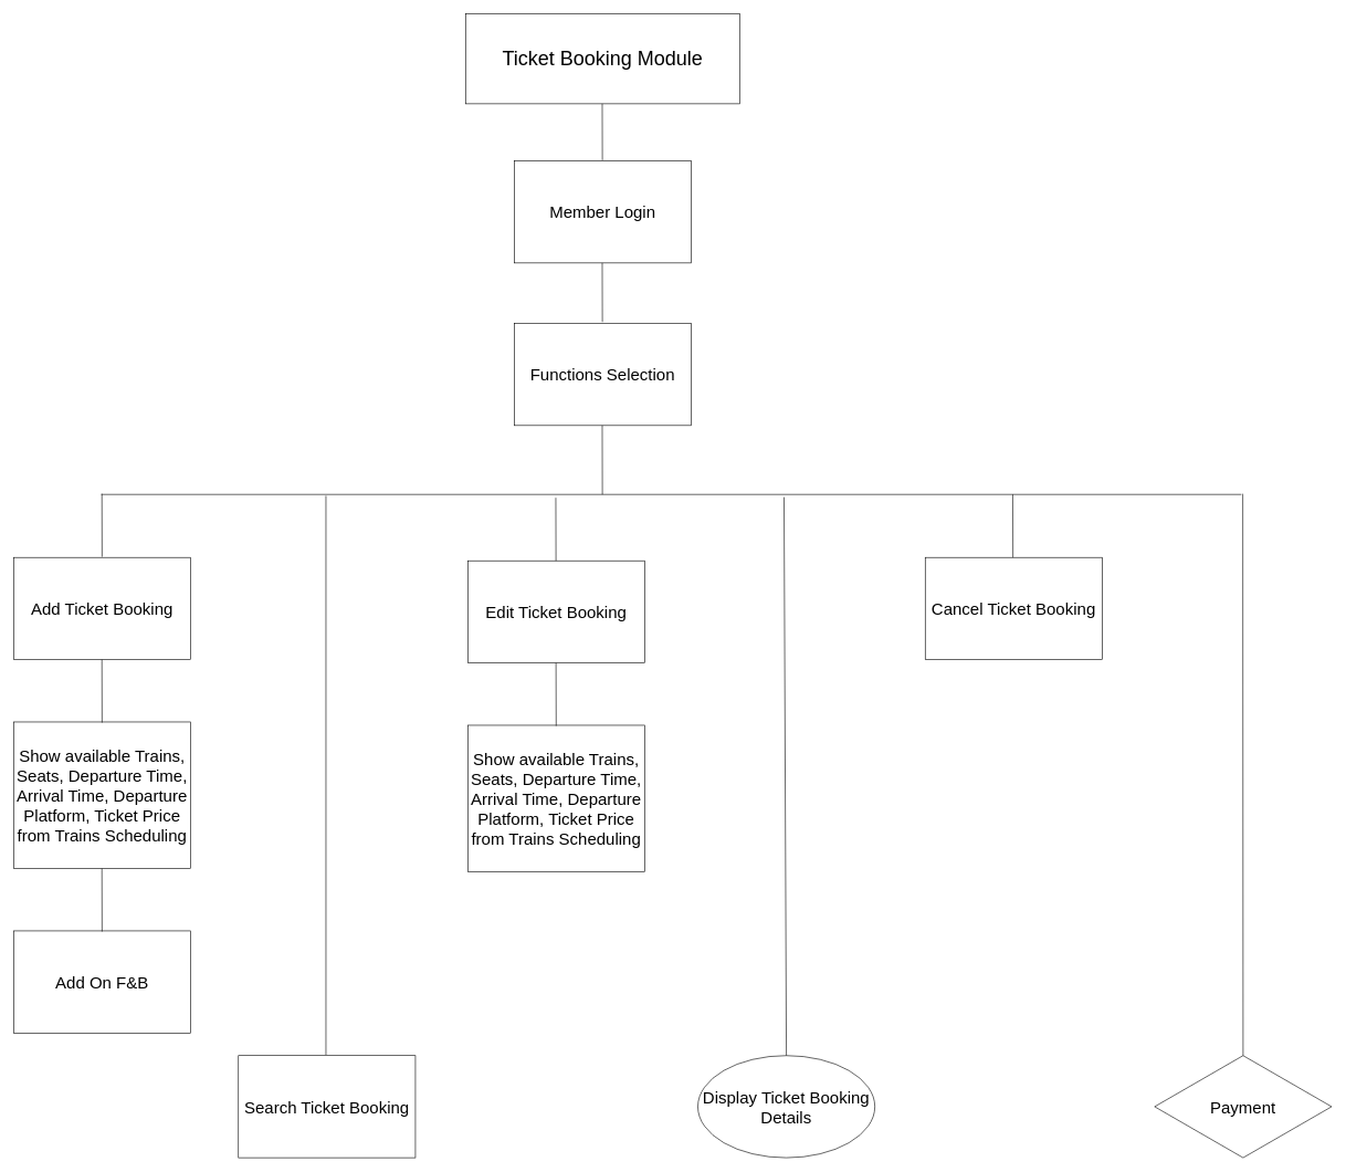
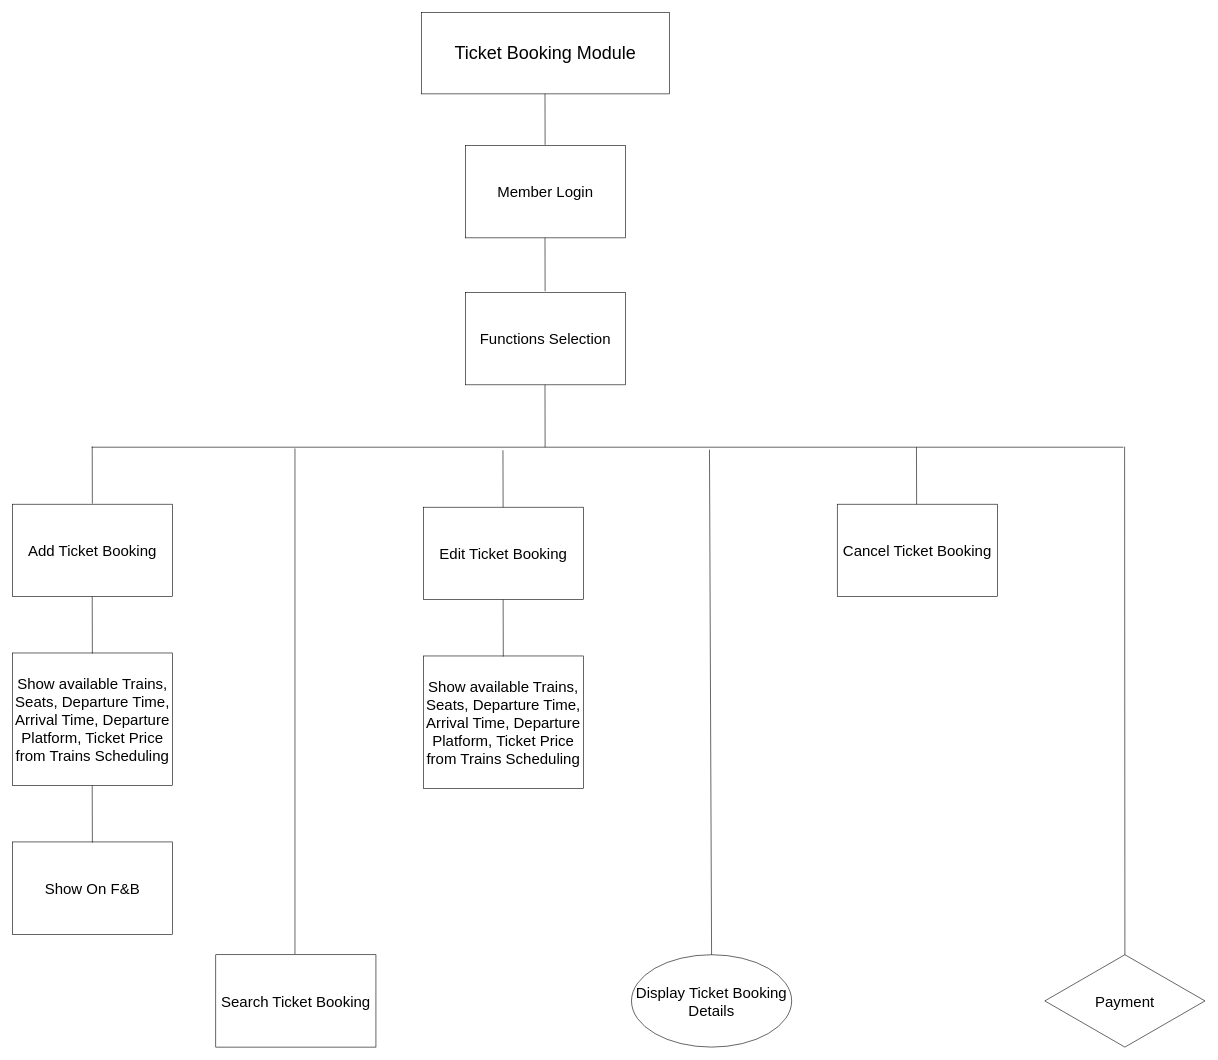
  <mxCell id="0" />
  <mxCell id="1" parent="0" />
  <mxCell id="2" value="&lt;font style=&quot;font-size: 30px;&quot;&gt;Ticket Booking Module&lt;/font&gt;" style="rounded=0;whiteSpace=wrap;html=1;" parent="1" vertex="1"><mxGeometry x="702" y="20" width="413" height="136" as="geometry" /></mxCell>
  <mxCell id="3" style="edgeStyle=none;rounded=0;orthogonalLoop=1;jettySize=auto;html=1;endArrow=none;endFill=0;" parent="1" edge="1"><mxGeometry relative="1" as="geometry"><mxPoint x="907.79" y="156" as="sourcePoint" /><mxPoint x="908" y="241" as="targetPoint" /></mxGeometry></mxCell>
  <mxCell id="4" value="&lt;font style=&quot;font-size: 25px;&quot;&gt;Functions Selection&lt;/font&gt;" style="rounded=0;whiteSpace=wrap;html=1;fontSize=15;" parent="1" vertex="1"><mxGeometry x="775" y="487" width="267" height="154" as="geometry" /></mxCell>
  <mxCell id="5" value="&lt;font style=&quot;font-size: 25px;&quot;&gt;Member Login&lt;/font&gt;" style="rounded=0;whiteSpace=wrap;html=1;fontSize=15;" vertex="1" parent="1"><mxGeometry x="775" y="242" width="267" height="154" as="geometry" /></mxCell>
  <mxCell id="6" style="edgeStyle=none;rounded=0;orthogonalLoop=1;jettySize=auto;html=1;endArrow=none;endFill=0;" edge="1" parent="1"><mxGeometry relative="1" as="geometry"><mxPoint x="907.79" y="396" as="sourcePoint" /><mxPoint x="908" y="485" as="targetPoint" /></mxGeometry></mxCell>
  <mxCell id="7" value="" style="endArrow=none;html=1;rounded=0;" edge="1" parent="1"><mxGeometry width="50" height="50" relative="1" as="geometry"><mxPoint x="152" y="745" as="sourcePoint" /><mxPoint x="1872" y="745" as="targetPoint" /></mxGeometry></mxCell>
  <mxCell id="8" style="edgeStyle=none;rounded=0;orthogonalLoop=1;jettySize=auto;html=1;endArrow=none;endFill=0;" edge="1" parent="1"><mxGeometry relative="1" as="geometry"><mxPoint x="907.79" y="641" as="sourcePoint" /><mxPoint x="908" y="745" as="targetPoint" /></mxGeometry></mxCell>
  <mxCell id="9" value="&lt;font style=&quot;font-size: 25px;&quot;&gt;Add Ticket Booking&lt;/font&gt;" style="rounded=0;whiteSpace=wrap;html=1;fontSize=15;" vertex="1" parent="1"><mxGeometry x="20" y="840" width="267" height="154" as="geometry" /></mxCell>
  <mxCell id="10" value="&lt;font style=&quot;font-size: 25px;&quot;&gt;Edit Ticket Booking&lt;/font&gt;" style="rounded=0;whiteSpace=wrap;html=1;fontSize=15;" vertex="1" parent="1"><mxGeometry x="705" y="845" width="267" height="154" as="geometry" /></mxCell>
  <mxCell id="11" value="&lt;font style=&quot;font-size: 25px;&quot;&gt;Cancel Ticket Booking&lt;/font&gt;" style="rounded=0;whiteSpace=wrap;html=1;fontSize=15;" vertex="1" parent="1"><mxGeometry x="1395" y="840" width="267" height="154" as="geometry" /></mxCell>
  <mxCell id="12" value="&lt;font style=&quot;font-size: 25px;&quot;&gt;Show available Trains, Seats, Departure Time, Arrival Time, Departure Platform, Ticket Price from Trains Scheduling&lt;/font&gt;" style="rounded=0;whiteSpace=wrap;html=1;fontSize=15;" vertex="1" parent="1"><mxGeometry x="20" y="1088" width="267" height="221" as="geometry" /></mxCell>
- <mxCell id="13" value="&lt;font style=&quot;font-size: 25px;&quot;&gt;Add On F&amp;amp;B&lt;/font&gt;" style="rounded=0;whiteSpace=wrap;html=1;fontSize=15;" vertex="1" parent="1"><mxGeometry x="20" y="1403" width="267" height="154" as="geometry" /></mxCell>
+ <mxCell id="13" value="&lt;font style=&quot;font-size: 25px;&quot;&gt;Show On F&amp;amp;B&lt;/font&gt;" style="rounded=0;whiteSpace=wrap;html=1;fontSize=15;" vertex="1" parent="1"><mxGeometry x="20" y="1403" width="267" height="154" as="geometry" /></mxCell>
  <mxCell id="14" value="&lt;font style=&quot;font-size: 25px;&quot;&gt;Search Ticket Booking&lt;/font&gt;" style="rounded=0;whiteSpace=wrap;html=1;fontSize=15;" vertex="1" parent="1"><mxGeometry x="359" y="1591" width="267" height="154" as="geometry" /></mxCell>
  <mxCell id="15" value="&lt;font style=&quot;font-size: 25px;&quot;&gt;Display Ticket Booking Details&lt;/font&gt;" style="ellipse;whiteSpace=wrap;html=1;fontSize=15;" vertex="1" parent="1"><mxGeometry x="1052" y="1591" width="267" height="154" as="geometry" /></mxCell>
  <mxCell id="16" value="&lt;font style=&quot;font-size: 25px;&quot;&gt;Payment&lt;/font&gt;" style="rhombus;whiteSpace=wrap;html=1;fontSize=15;" vertex="1" parent="1"><mxGeometry x="1741" y="1591" width="267" height="154" as="geometry" /></mxCell>
  <mxCell id="17" value="&lt;font style=&quot;font-size: 25px;&quot;&gt;Show available Trains, Seats, Departure Time, Arrival Time, Departure Platform, Ticket Price from Trains Scheduling&lt;/font&gt;" style="rounded=0;whiteSpace=wrap;html=1;fontSize=15;" vertex="1" parent="1"><mxGeometry x="705" y="1093" width="267" height="221" as="geometry" /></mxCell>
  <mxCell id="18" style="edgeStyle=none;rounded=0;orthogonalLoop=1;jettySize=auto;html=1;endArrow=none;endFill=0;" edge="1" parent="1"><mxGeometry relative="1" as="geometry"><mxPoint x="837.73" y="750" as="sourcePoint" /><mxPoint x="838" y="845" as="targetPoint" /></mxGeometry></mxCell>
  <mxCell id="19" style="edgeStyle=none;rounded=0;orthogonalLoop=1;jettySize=auto;html=1;endArrow=none;endFill=0;" edge="1" parent="1"><mxGeometry relative="1" as="geometry"><mxPoint x="491" y="747" as="sourcePoint" /><mxPoint x="491" y="1590" as="targetPoint" /></mxGeometry></mxCell>
  <mxCell id="20" style="edgeStyle=none;rounded=0;orthogonalLoop=1;jettySize=auto;html=1;endArrow=none;endFill=0;entryX=0.5;entryY=0;entryDx=0;entryDy=0;" edge="1" parent="1" target="15"><mxGeometry relative="1" as="geometry"><mxPoint x="1182" y="749" as="sourcePoint" /><mxPoint x="1182" y="1580" as="targetPoint" /></mxGeometry></mxCell>
  <mxCell id="21" style="edgeStyle=none;rounded=0;orthogonalLoop=1;jettySize=auto;html=1;endArrow=none;endFill=0;entryX=0.5;entryY=0;entryDx=0;entryDy=0;" edge="1" parent="1" target="16"><mxGeometry relative="1" as="geometry"><mxPoint x="1874" y="744" as="sourcePoint" /><mxPoint x="1874" y="1588" as="targetPoint" /></mxGeometry></mxCell>
  <mxCell id="22" style="edgeStyle=none;rounded=0;orthogonalLoop=1;jettySize=auto;html=1;endArrow=none;endFill=0;" edge="1" parent="1"><mxGeometry relative="1" as="geometry"><mxPoint x="153.02" y="744" as="sourcePoint" /><mxPoint x="153.29" y="839" as="targetPoint" /></mxGeometry></mxCell>
  <mxCell id="23" style="edgeStyle=none;rounded=0;orthogonalLoop=1;jettySize=auto;html=1;endArrow=none;endFill=0;" edge="1" parent="1"><mxGeometry relative="1" as="geometry"><mxPoint x="153.02" y="994" as="sourcePoint" /><mxPoint x="153.29" y="1089" as="targetPoint" /></mxGeometry></mxCell>
  <mxCell id="24" style="edgeStyle=none;rounded=0;orthogonalLoop=1;jettySize=auto;html=1;endArrow=none;endFill=0;" edge="1" parent="1"><mxGeometry relative="1" as="geometry"><mxPoint x="153.02" y="1309" as="sourcePoint" /><mxPoint x="153.29" y="1404" as="targetPoint" /></mxGeometry></mxCell>
  <mxCell id="25" style="edgeStyle=none;rounded=0;orthogonalLoop=1;jettySize=auto;html=1;endArrow=none;endFill=0;" edge="1" parent="1"><mxGeometry relative="1" as="geometry"><mxPoint x="838.02" y="999" as="sourcePoint" /><mxPoint x="838.29" y="1094" as="targetPoint" /></mxGeometry></mxCell>
  <mxCell id="26" style="edgeStyle=none;rounded=0;orthogonalLoop=1;jettySize=auto;html=1;endArrow=none;endFill=0;" edge="1" parent="1"><mxGeometry relative="1" as="geometry"><mxPoint x="1527.02" y="745" as="sourcePoint" /><mxPoint x="1527.29" y="840" as="targetPoint" /></mxGeometry></mxCell>
